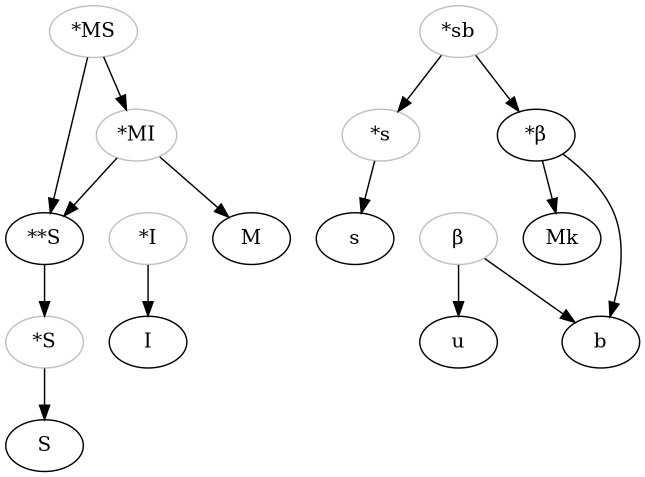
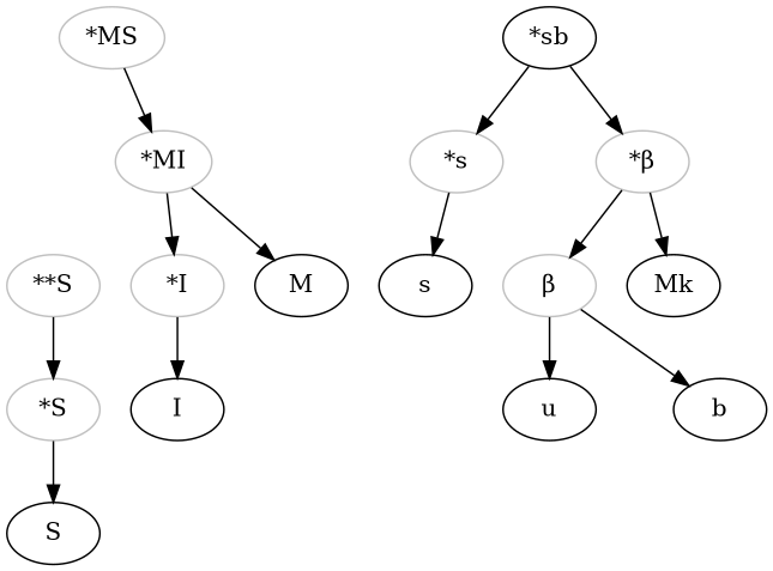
  digraph {
    node [color=grey]
    n1 [label="*MS"]
    n2 [label="*MI"]
-   n3 [color=black label="**S"]
+   n3 [label="**S"]
    n4 [label="*I"]
    M [color=""]
-   n6 [label="*sb"]
+   n6 [color=black label="*sb"]
    n7 [label="*s"]
-   n8 [color=black label="*β"]
+   n8 [label="*β"]
    n9 [label="*S"]
    I [color=""]
    s [color=""]
    n12 [label="β"]
    Mk [color=""]
    S [color=""]
    u [color=""]
    b [color=""]
    n1 -> n2
-   n1 -> n3
-   n2 -> n3
+   n2 -> n4
    n2 -> M
    n3 -> n9
    n4 -> I
    n6 -> n7
    n6 -> n8
    n7 -> s
-   n8 -> b
+   n8 -> n12
    n8 -> Mk
    n9 -> S
    n12 -> u
    n12 -> b
  }
